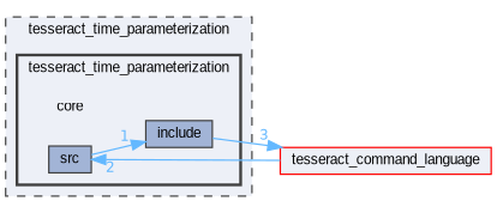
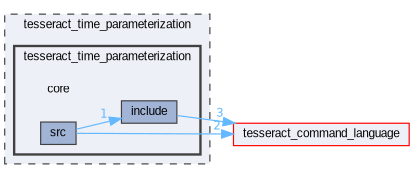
  digraph {
    compound=true
    rankdir=LR
    fontname="Liberation Sans"
    node [fontname="Liberation Sans" fontsize=10 shape=box color=grey25 fillcolor="#a2b4d6" style=filled]
    edge [color=steelblue1 fontcolor=steelblue1 fontname="Liberation Sans" fontsize=10 labeldistance=1.5 labelfontname=Helvetica labelfontsize=10]
    n1 [height=0.2 label=core shape=plaintext width=0.4 color="" fillcolor="" style=""]
    n2 [height=0.2 label=include width=0.4]
    n3 [height=0.2 label=src width=0.4]
    n4 [color=red fillcolor="#edf0f7" height=0.2 label=tesseract_command_language width=0.4]
    subgraph cluster_1 {
      bgcolor="#edf0f7"
      fontsize=10
      label=tesseract_time_parameterization
      pencolor=grey25
      style="filled,dashed"
      subgraph cluster_2 {
        bgcolor="#edf0f7"
        fontsize=10
        pencolor=grey25
        style="filled,bold"
        n1
        n2
        n3
      }
    }
    n2 -> n4 [headlabel=3]
    n3 -> n2 [headlabel=1]
-   n4 -> n3 [headlabel=2]
+   n3 -> n4 [headlabel=2]
  }
